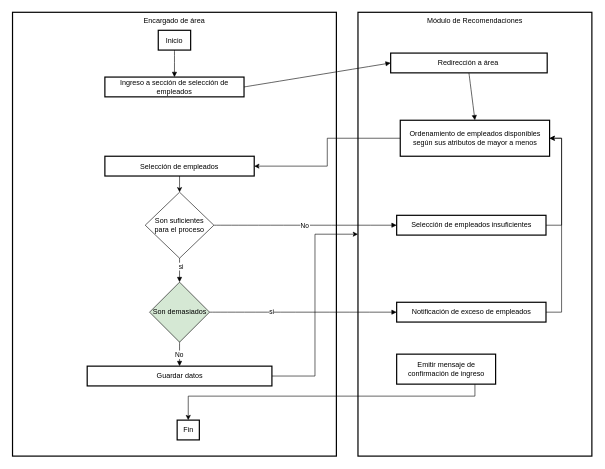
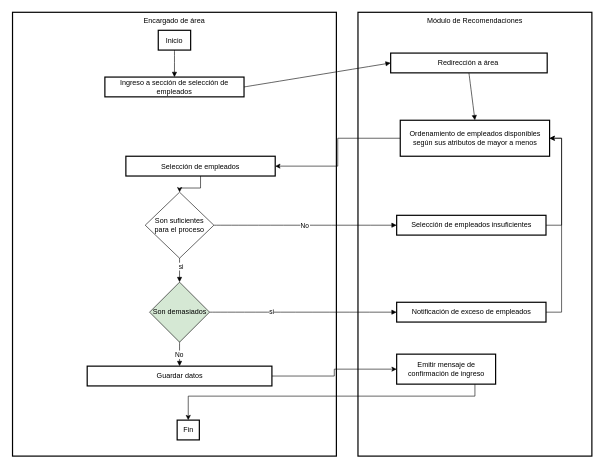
  <mxCell id="0" />
  <mxCell id="1" parent="0" />
  <mxCell id="2" value="Encargado de área" style="whiteSpace=wrap;strokeWidth=2;verticalAlign=top;" parent="1" vertex="1"><mxGeometry x="20" y="20" width="540" height="740" as="geometry" /></mxCell>
  <mxCell id="3" value="Módulo de Recomendaciones" style="whiteSpace=wrap;strokeWidth=2;verticalAlign=top;" parent="1" vertex="1"><mxGeometry x="596" y="20" width="390" height="740" as="geometry" /></mxCell>
  <mxCell id="4" style="edgeStyle=orthogonalEdgeStyle;rounded=0;orthogonalLoop=1;jettySize=auto;html=1;entryX=0.5;entryY=0;entryDx=0;entryDy=0;" edge="1" parent="1" source="5" target="10"><mxGeometry relative="1" as="geometry"><Array as="points"><mxPoint x="791" y="660" /><mxPoint x="313" y="660" /></Array></mxGeometry></mxCell>
  <mxCell id="5" value="Emitir mensaje de confirmación de ingreso" style="whiteSpace=wrap;strokeWidth=2;" parent="1" vertex="1"><mxGeometry x="660.5" y="590" width="165" height="50" as="geometry" /></mxCell>
  <mxCell id="6" value="Inicio" style="whiteSpace=wrap;strokeWidth=2;" parent="1" vertex="1"><mxGeometry x="263" y="50" width="54" height="33" as="geometry" /></mxCell>
  <mxCell id="7" value="Ingreso a sección de selección de empleados" style="whiteSpace=wrap;strokeWidth=2;" parent="1" vertex="1"><mxGeometry x="174" y="128" width="232" height="33" as="geometry" /></mxCell>
  <mxCell id="8" style="edgeStyle=orthogonalEdgeStyle;rounded=0;orthogonalLoop=1;jettySize=auto;html=1;exitX=0.5;exitY=1;exitDx=0;exitDy=0;" edge="1" parent="1" source="9" target="18"><mxGeometry relative="1" as="geometry" /></mxCell>
- <mxCell id="9" value="Selección de empleados" style="whiteSpace=wrap;strokeWidth=2;" parent="1" vertex="1"><mxGeometry x="174" y="260" width="249" height="33" as="geometry" /></mxCell>
+ <mxCell id="9" value="Selección de empleados" style="whiteSpace=wrap;strokeWidth=2;" parent="1" vertex="1"><mxGeometry x="209" y="260" width="249" height="33" as="geometry" /></mxCell>
  <mxCell id="10" value="Fin" style="whiteSpace=wrap;strokeWidth=2;" parent="1" vertex="1"><mxGeometry x="294.5" y="700" width="37" height="33" as="geometry" /></mxCell>
  <mxCell id="11" value="" style="curved=1;startArrow=none;endArrow=block;exitX=0.501;exitY=1.012;entryX=0.5;entryY=0.012;rounded=0;" parent="1" source="6" target="7" edge="1"><mxGeometry relative="1" as="geometry"><Array as="points" /></mxGeometry></mxCell>
  <mxCell id="12" value="" style="curved=1;startArrow=none;endArrow=block;exitX=1;exitY=0.5;rounded=0;entryX=0;entryY=0.5;entryDx=0;entryDy=0;exitDx=0;exitDy=0;" parent="1" source="7" target="17" edge="1"><mxGeometry relative="1" as="geometry"><Array as="points" /><mxPoint x="226" y="220" as="targetPoint" /></mxGeometry></mxCell>
  <mxCell id="13" value="No" style="curved=1;startArrow=none;endArrow=block;entryX=0;entryY=0.5;rounded=0;entryDx=0;entryDy=0;exitX=1;exitY=0.5;exitDx=0;exitDy=0;" parent="1" source="18" target="24" edge="1"><mxGeometry relative="1" as="geometry"><Array as="points" /><mxPoint x="518.75" y="206" as="sourcePoint" /></mxGeometry></mxCell>
  <mxCell id="14" value="" style="curved=1;startArrow=none;endArrow=block;exitX=0.5;exitY=1;entryX=0.5;entryY=0;rounded=0;entryDx=0;entryDy=0;exitDx=0;exitDy=0;" parent="1" source="17" target="22" edge="1"><mxGeometry relative="1" as="geometry"><Array as="points" /></mxGeometry></mxCell>
  <mxCell id="15" value="" style="curved=1;startArrow=none;endArrow=block;exitX=0.5;exitY=1;rounded=0;entryX=0.5;entryY=0;entryDx=0;entryDy=0;exitDx=0;exitDy=0;" parent="1" source="18" target="25" edge="1"><mxGeometry relative="1" as="geometry"><Array as="points" /><mxPoint x="313" y="700" as="targetPoint" /><mxPoint x="227.709" y="590" as="sourcePoint" /></mxGeometry></mxCell>
  <mxCell id="16" value="&lt;font style=&quot;vertical-align: inherit;&quot;&gt;&lt;font style=&quot;vertical-align: inherit;&quot;&gt;si&lt;/font&gt;&lt;/font&gt;" style="edgeLabel;html=1;align=center;verticalAlign=middle;resizable=0;points=[];" vertex="1" connectable="0" parent="15"><mxGeometry x="-0.338" y="2" relative="1" as="geometry"><mxPoint as="offset" /></mxGeometry></mxCell>
  <mxCell id="17" value="Redirección a área " style="whiteSpace=wrap;strokeWidth=2;" parent="1" vertex="1"><mxGeometry x="650.5" y="88" width="261" height="33" as="geometry" /></mxCell>
  <mxCell id="18" value="&lt;font style=&quot;vertical-align: inherit;&quot;&gt;&lt;font style=&quot;vertical-align: inherit;&quot;&gt;&lt;font style=&quot;vertical-align: inherit;&quot;&gt;&lt;font style=&quot;vertical-align: inherit;&quot;&gt;&lt;font style=&quot;vertical-align: inherit;&quot;&gt;&lt;font style=&quot;vertical-align: inherit;&quot;&gt;Son suficientes&lt;/font&gt;&lt;/font&gt;&lt;/font&gt;&lt;/font&gt;&lt;/font&gt;&lt;/font&gt;&lt;div&gt;&lt;font style=&quot;vertical-align: inherit;&quot;&gt;&lt;font style=&quot;vertical-align: inherit;&quot;&gt;&lt;font style=&quot;vertical-align: inherit;&quot;&gt;&lt;font style=&quot;vertical-align: inherit;&quot;&gt;&lt;font style=&quot;vertical-align: inherit;&quot;&gt;&lt;font style=&quot;vertical-align: inherit;&quot;&gt;&lt;font style=&quot;vertical-align: inherit;&quot;&gt;&lt;font style=&quot;vertical-align: inherit;&quot;&gt;para el proceso&lt;/font&gt;&lt;/font&gt;&lt;/font&gt;&lt;/font&gt;&lt;/font&gt;&lt;/font&gt;&lt;/font&gt;&lt;/font&gt;&lt;/div&gt;" style="rhombus;whiteSpace=wrap;html=1;" vertex="1" parent="1"><mxGeometry x="241.25" y="320" width="114.5" height="110" as="geometry" /></mxCell>
- <mxCell id="19" style="edgeStyle=orthogonalEdgeStyle;rounded=0;orthogonalLoop=1;jettySize=auto;html=1;exitX=1;exitY=0.5;exitDx=0;exitDy=0;" edge="1" parent="1" source="20" target="3"><mxGeometry relative="1" as="geometry" /></mxCell>
+ <mxCell id="19" style="edgeStyle=orthogonalEdgeStyle;rounded=0;orthogonalLoop=1;jettySize=auto;html=1;exitX=1;exitY=0.5;exitDx=0;exitDy=0;entryX=0;entryY=0.5;entryDx=0;entryDy=0;" edge="1" parent="1" source="20" target="5"><mxGeometry relative="1" as="geometry" /></mxCell>
  <mxCell id="20" value="Guardar datos" style="whiteSpace=wrap;strokeWidth=2;" vertex="1" parent="1"><mxGeometry x="144.5" y="610" width="308" height="33" as="geometry" /></mxCell>
  <mxCell id="21" style="edgeStyle=orthogonalEdgeStyle;rounded=0;orthogonalLoop=1;jettySize=auto;html=1;exitX=0;exitY=0.5;exitDx=0;exitDy=0;entryX=1;entryY=0.5;entryDx=0;entryDy=0;" edge="1" parent="1" source="22" target="9"><mxGeometry relative="1" as="geometry" /></mxCell>
  <mxCell id="22" value="Ordenamiento de empleados disponibles según sus atributos de mayor a menos" style="whiteSpace=wrap;strokeWidth=2;" vertex="1" parent="1"><mxGeometry x="666.5" y="200" width="249" height="60" as="geometry" /></mxCell>
  <mxCell id="23" style="edgeStyle=orthogonalEdgeStyle;rounded=0;orthogonalLoop=1;jettySize=auto;html=1;exitX=1;exitY=0.5;exitDx=0;exitDy=0;entryX=1;entryY=0.5;entryDx=0;entryDy=0;" edge="1" parent="1" source="24" target="22"><mxGeometry relative="1" as="geometry" /></mxCell>
  <mxCell id="24" value="Selección de empleados insuficientes" style="whiteSpace=wrap;strokeWidth=2;" vertex="1" parent="1"><mxGeometry x="660.5" y="358.5" width="249" height="33" as="geometry" /></mxCell>
  <mxCell id="25" value="&lt;font style=&quot;vertical-align: inherit;&quot;&gt;&lt;font style=&quot;vertical-align: inherit;&quot;&gt;Son demasiados&lt;/font&gt;&lt;/font&gt;" style="rhombus;whiteSpace=wrap;html=1;fillColor=#d5e8d4;" vertex="1" parent="1"><mxGeometry x="248.5" y="470" width="100" height="100" as="geometry" /></mxCell>
  <mxCell id="26" style="edgeStyle=orthogonalEdgeStyle;rounded=0;orthogonalLoop=1;jettySize=auto;html=1;exitX=1;exitY=0.5;exitDx=0;exitDy=0;entryX=1;entryY=0.5;entryDx=0;entryDy=0;" edge="1" parent="1" source="27" target="22"><mxGeometry relative="1" as="geometry" /></mxCell>
  <mxCell id="27" value="Notificación de exceso de empleados" style="whiteSpace=wrap;strokeWidth=2;" vertex="1" parent="1"><mxGeometry x="660.5" y="503.5" width="249" height="33" as="geometry" /></mxCell>
  <mxCell id="28" value="No" style="curved=1;startArrow=none;endArrow=block;entryX=0.5;entryY=0;rounded=0;entryDx=0;entryDy=0;exitX=0.5;exitY=1;exitDx=0;exitDy=0;" edge="1" parent="1" source="25" target="20"><mxGeometry relative="1" as="geometry"><Array as="points" /><mxPoint x="366" y="385" as="sourcePoint" /><mxPoint x="671" y="377" as="targetPoint" /></mxGeometry></mxCell>
  <mxCell id="29" value="" style="curved=1;startArrow=none;endArrow=block;exitX=1;exitY=0.5;rounded=0;entryX=0;entryY=0.5;entryDx=0;entryDy=0;exitDx=0;exitDy=0;" edge="1" parent="1" source="25" target="27"><mxGeometry relative="1" as="geometry"><Array as="points" /><mxPoint x="309" y="480" as="targetPoint" /><mxPoint x="309" y="440" as="sourcePoint" /></mxGeometry></mxCell>
  <mxCell id="30" value="&lt;font style=&quot;vertical-align: inherit;&quot;&gt;&lt;font style=&quot;vertical-align: inherit;&quot;&gt;si&lt;/font&gt;&lt;/font&gt;" style="edgeLabel;html=1;align=center;verticalAlign=middle;resizable=0;points=[];" vertex="1" connectable="0" parent="29"><mxGeometry x="-0.338" y="2" relative="1" as="geometry"><mxPoint as="offset" /></mxGeometry></mxCell>
